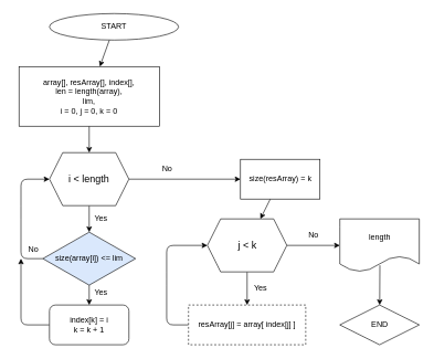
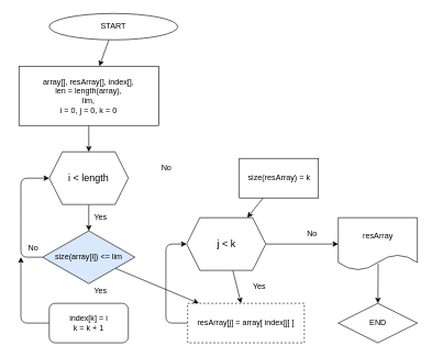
  <mxCell id="0" />
  <mxCell id="1" parent="0" />
  <mxCell id="2" value="" style="edgeStyle=none;html=1;" edge="1" parent="1" source="3" target="5"><mxGeometry relative="1" as="geometry" /></mxCell>
  <mxCell id="3" value="START" style="ellipse;whiteSpace=wrap;html=1;" vertex="1" parent="1"><mxGeometry x="74" y="20" width="195" height="40" as="geometry" /></mxCell>
  <mxCell id="4" value="" style="edgeStyle=none;html=1;" edge="1" parent="1" source="5" target="8"><mxGeometry relative="1" as="geometry" /></mxCell>
  <mxCell id="5" value="array[], resArray[], index[],&lt;br&gt;len = length(array),&lt;br&gt;lim,&lt;br&gt;i = 0, j = 0, k = 0" style="rounded=0;whiteSpace=wrap;html=1;" vertex="1" parent="1"><mxGeometry x="28" y="100" width="212" height="90" as="geometry" /></mxCell>
  <mxCell id="6" value="" style="edgeStyle=none;html=1;" edge="1" parent="1" source="8" target="11"><mxGeometry relative="1" as="geometry" /></mxCell>
- <mxCell id="7" value="" style="edgeStyle=none;html=1;" edge="1" parent="1" source="8" target="15"><mxGeometry relative="1" as="geometry" /></mxCell>
  <mxCell id="8" value="&lt;font style=&quot;font-size: 15px&quot;&gt;i &amp;lt; length&lt;/font&gt;" style="shape=hexagon;perimeter=hexagonPerimeter2;whiteSpace=wrap;html=1;fixedSize=1;" vertex="1" parent="1"><mxGeometry x="74" y="230" width="120" height="80" as="geometry" /></mxCell>
  <mxCell id="9" style="edgeStyle=none;html=1;exitX=0;exitY=0.5;exitDx=0;exitDy=0;entryX=0;entryY=0.5;entryDx=0;entryDy=0;" edge="1" parent="1" source="11" target="8"><mxGeometry relative="1" as="geometry"><Array as="points"><mxPoint x="31" y="390" /><mxPoint x="31" y="320" /><mxPoint x="31" y="270" /></Array></mxGeometry></mxCell>
- <mxCell id="10" value="" style="edgeStyle=none;html=1;" edge="1" parent="1" source="11" target="13"><mxGeometry relative="1" as="geometry" /></mxCell>
+ <mxCell id="10" value="" style="edgeStyle=none;html=1;" edge="1" parent="1" source="11" target="20"><mxGeometry relative="1" as="geometry" /></mxCell>
  <mxCell id="11" value="size(array[i]) &amp;lt;= lim" style="rhombus;whiteSpace=wrap;html=1;fillColor=#dae8fc;" vertex="1" parent="1"><mxGeometry x="64" y="350" width="140" height="80" as="geometry" /></mxCell>
  <mxCell id="12" style="edgeStyle=none;html=1;exitX=0;exitY=0.5;exitDx=0;exitDy=0;" edge="1" parent="1" source="13"><mxGeometry relative="1" as="geometry"><mxPoint x="31" y="390" as="targetPoint" /><Array as="points"><mxPoint x="31" y="490" /></Array></mxGeometry></mxCell>
  <mxCell id="13" value="index[k] = i&lt;br&gt;k = k + 1" style="whiteSpace=wrap;html=1;rounded=1;" vertex="1" parent="1"><mxGeometry x="74" y="460" width="120" height="60" as="geometry" /></mxCell>
  <mxCell id="14" value="" style="edgeStyle=none;html=1;" edge="1" parent="1" source="15" target="18"><mxGeometry relative="1" as="geometry" /></mxCell>
  <mxCell id="15" value="size(resArray) = k" style="whiteSpace=wrap;html=1;" vertex="1" parent="1"><mxGeometry x="362.5" y="240" width="120" height="60" as="geometry" /></mxCell>
  <mxCell id="16" value="" style="edgeStyle=none;html=1;" edge="1" parent="1" source="18" target="20"><mxGeometry relative="1" as="geometry" /></mxCell>
  <mxCell id="17" value="" style="edgeStyle=none;html=1;" edge="1" parent="1" source="18" target="22"><mxGeometry relative="1" as="geometry" /></mxCell>
- <mxCell id="18" value="&lt;font style=&quot;font-size: 15px&quot;&gt;j &amp;lt; k&lt;/font&gt;" style="shape=hexagon;perimeter=hexagonPerimeter2;whiteSpace=wrap;html=1;fixedSize=1;" vertex="1" parent="1"><mxGeometry x="312.5" y="330" width="120" height="80" as="geometry" /></mxCell>
+ <mxCell id="18" value="&lt;font style=&quot;font-size: 15px&quot;&gt;j &amp;lt; k&lt;/font&gt;" style="shape=hexagon;perimeter=hexagonPerimeter2;whiteSpace=wrap;html=1;fixedSize=1;" vertex="1" parent="1"><mxGeometry x="282.5" y="330" width="120" height="80" as="geometry" /></mxCell>
  <mxCell id="19" style="edgeStyle=none;html=1;exitX=0;exitY=0.5;exitDx=0;exitDy=0;entryX=0;entryY=0.5;entryDx=0;entryDy=0;" edge="1" parent="1" source="20" target="18"><mxGeometry relative="1" as="geometry"><mxPoint x="324" y="345" as="targetPoint" /><Array as="points"><mxPoint x="251" y="490" /><mxPoint x="251" y="420" /><mxPoint x="251" y="370" /></Array></mxGeometry></mxCell>
  <mxCell id="20" value="resArray[j] = array[ index[j] ]" style="whiteSpace=wrap;html=1;dashed=1;" vertex="1" parent="1"><mxGeometry x="284" y="460" width="177" height="60" as="geometry" /></mxCell>
  <mxCell id="21" value="" style="edgeStyle=none;html=1;" edge="1" parent="1" target="23"><mxGeometry relative="1" as="geometry"><mxPoint x="573" y="400" as="sourcePoint" /></mxGeometry></mxCell>
- <mxCell id="22" value="length" style="shape=document;whiteSpace=wrap;html=1;boundedLbl=1;" vertex="1" parent="1"><mxGeometry x="512.5" y="330" width="120" height="80" as="geometry" /></mxCell>
+ <mxCell id="22" value="resArray" style="shape=document;whiteSpace=wrap;html=1;boundedLbl=1;" vertex="1" parent="1"><mxGeometry x="512.5" y="330" width="120" height="80" as="geometry" /></mxCell>
  <mxCell id="23" value="END" style="rhombus;whiteSpace=wrap;html=1;" vertex="1" parent="1"><mxGeometry x="512.5" y="460" width="120" height="60" as="geometry" /></mxCell>
  <mxCell id="24" value="Yes" style="text;html=1;strokeColor=none;fillColor=none;align=center;verticalAlign=middle;whiteSpace=wrap;rounded=0;" vertex="1" parent="1"><mxGeometry x="122" y="314" width="60" height="30" as="geometry" /></mxCell>
  <mxCell id="25" value="Yes" style="text;html=1;strokeColor=none;fillColor=none;align=center;verticalAlign=middle;whiteSpace=wrap;rounded=0;" vertex="1" parent="1"><mxGeometry x="122" y="427" width="60" height="30" as="geometry" /></mxCell>
  <mxCell id="26" value="Yes" style="text;html=1;strokeColor=none;fillColor=none;align=center;verticalAlign=middle;whiteSpace=wrap;rounded=0;" vertex="1" parent="1"><mxGeometry x="363" y="420" width="60" height="30" as="geometry" /></mxCell>
  <mxCell id="27" value="No" style="text;html=1;strokeColor=none;fillColor=none;align=center;verticalAlign=middle;whiteSpace=wrap;rounded=0;" vertex="1" parent="1"><mxGeometry x="443" y="340" width="60" height="30" as="geometry" /></mxCell>
  <mxCell id="28" value="No" style="text;html=1;strokeColor=none;fillColor=none;align=center;verticalAlign=middle;whiteSpace=wrap;rounded=0;" vertex="1" parent="1"><mxGeometry x="222" y="240" width="60" height="30" as="geometry" /></mxCell>
  <mxCell id="29" value="No" style="text;html=1;strokeColor=none;fillColor=none;align=center;verticalAlign=middle;whiteSpace=wrap;rounded=0;" vertex="1" parent="1"><mxGeometry x="20" y="361" width="60" height="30" as="geometry" /></mxCell>
